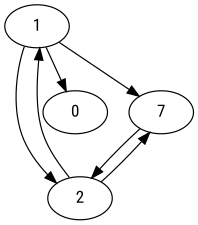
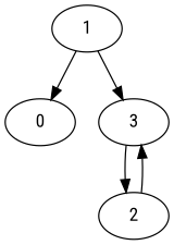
  digraph {
    fontname="Roboto Condensed"
    node [fontname="Roboto Condensed"]
    edge [fontname="Roboto Condensed"]
    n1 [label=0]
-   n2 [label=7]
+   n2 [label=3]
    n3 [label=2]
    n4 [label=1]
    n2 -> n3
    n3 -> n2
-   n3 -> n4
    n4 -> n1
    n4 -> n2
-   n4 -> n3
  }
